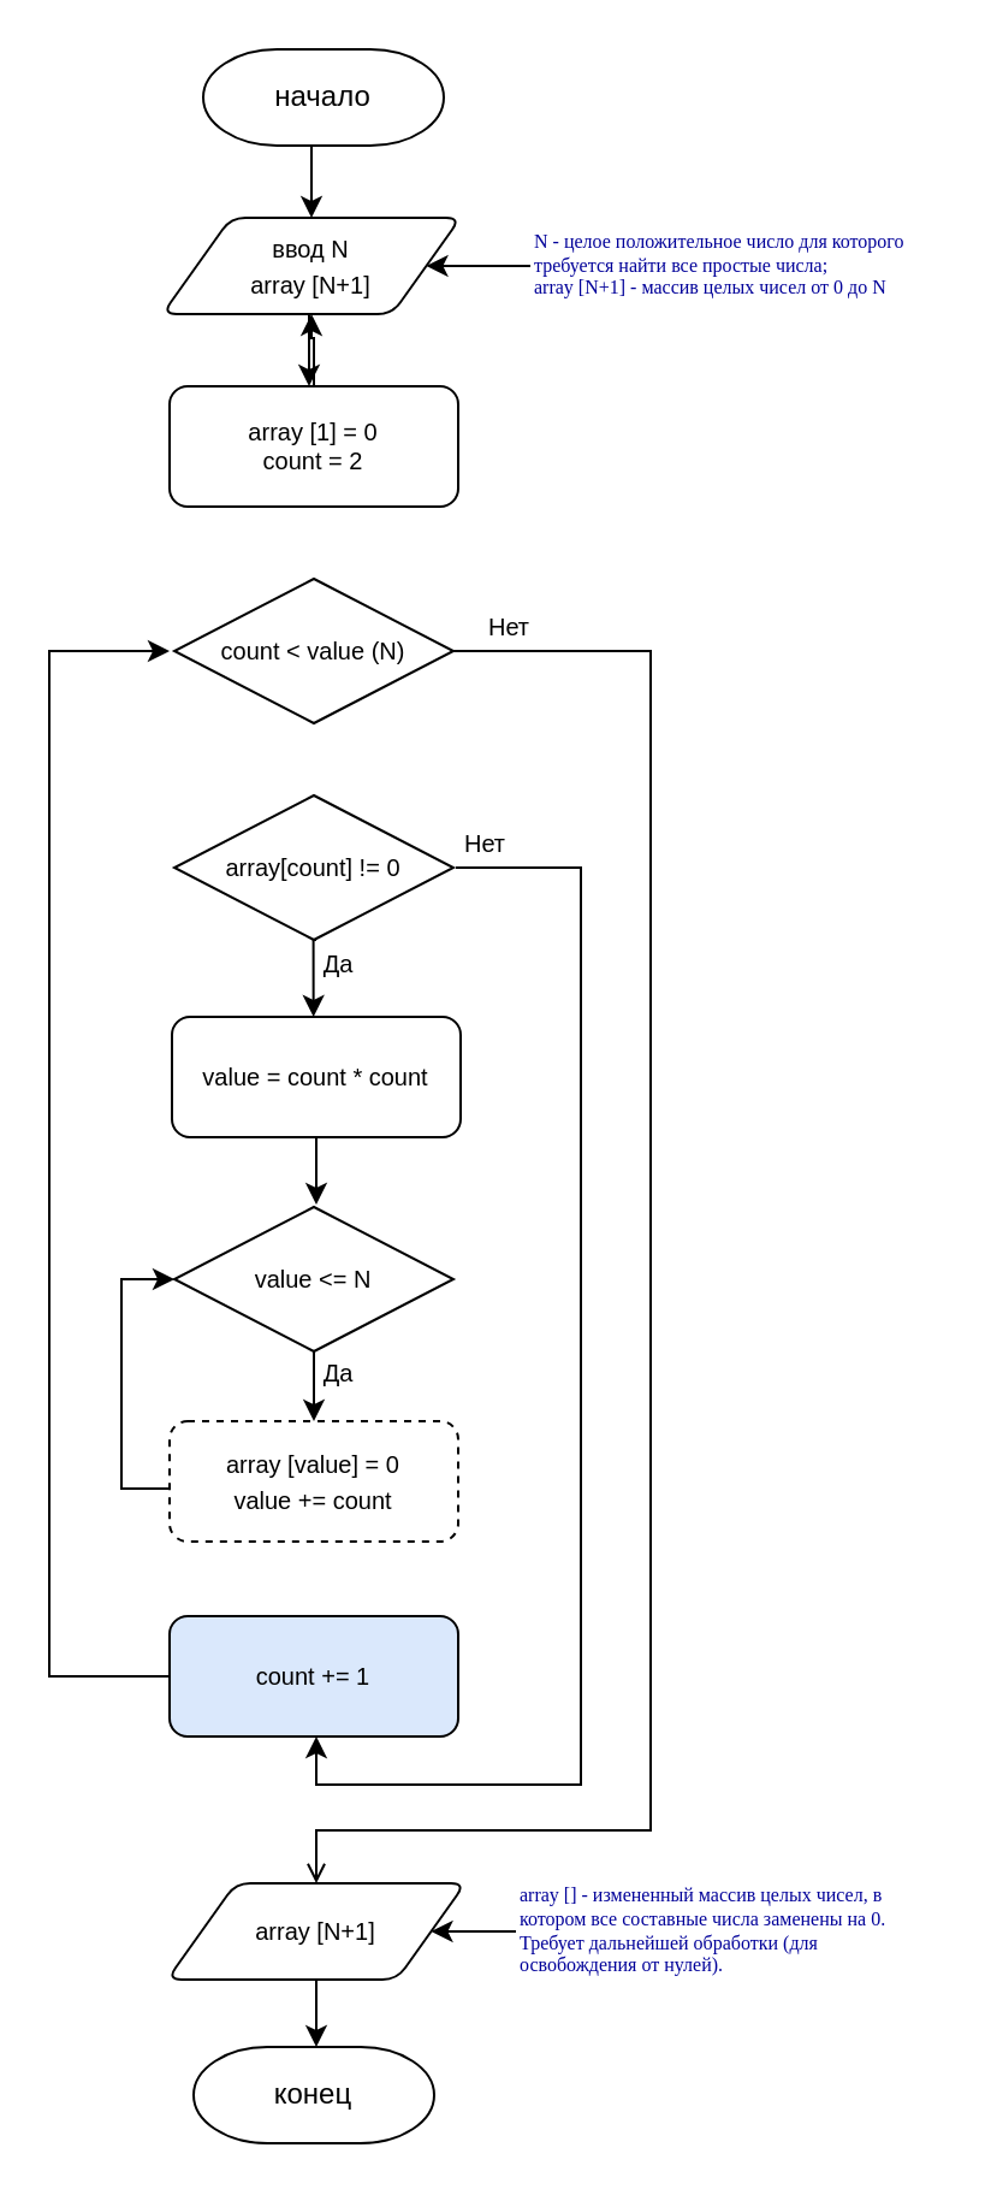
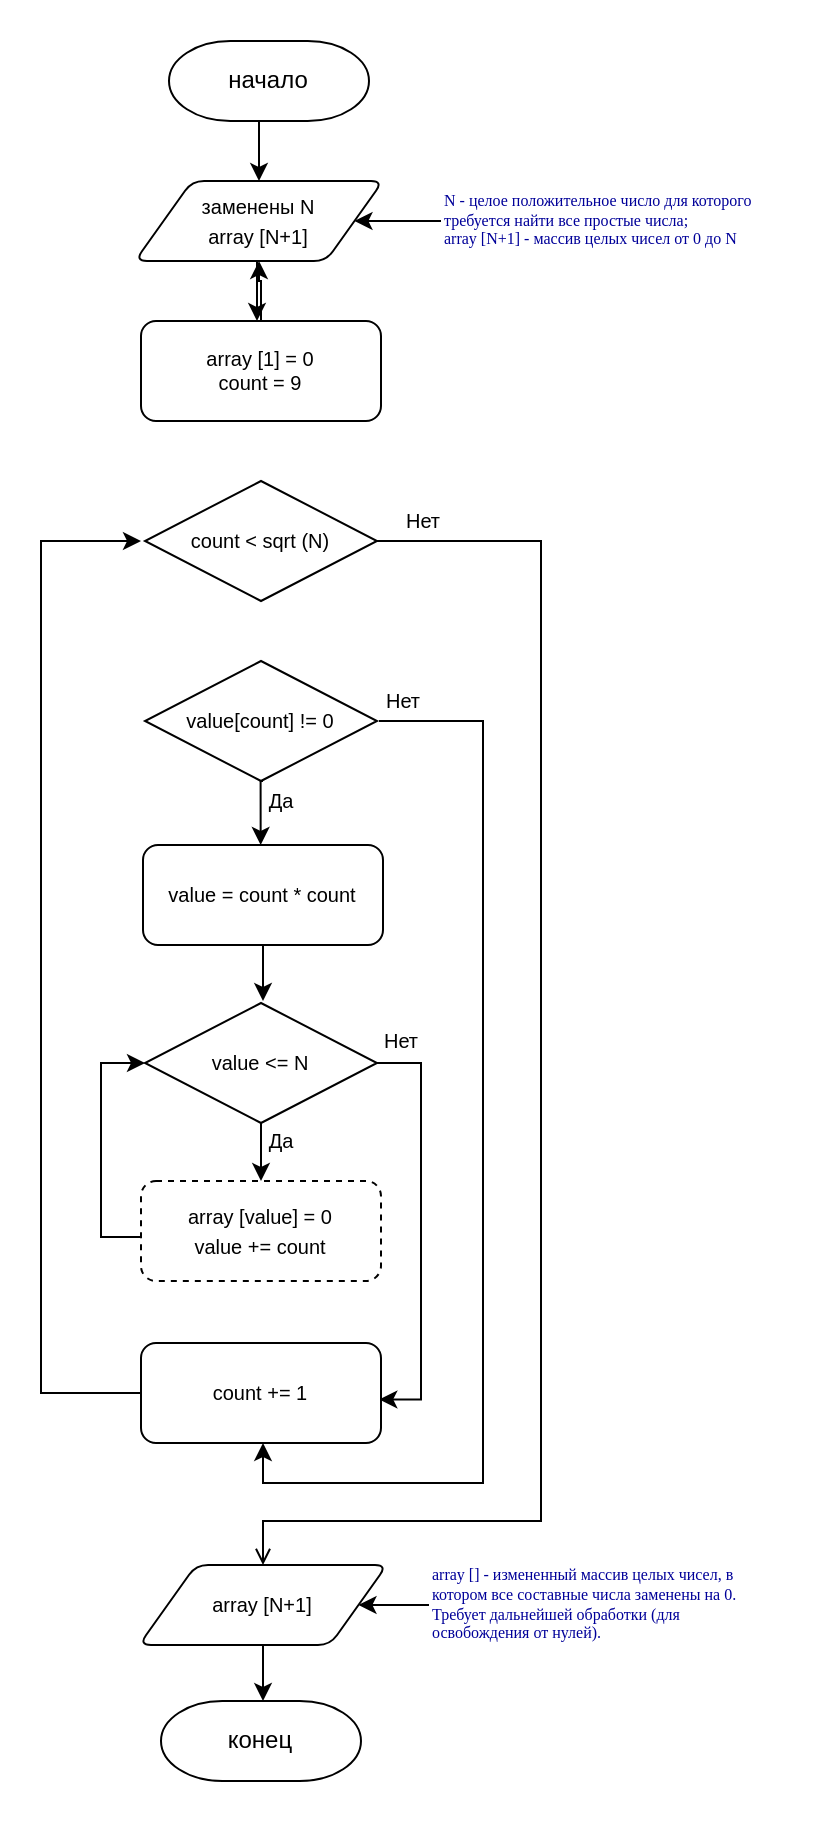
  <mxCell id="0" />
  <mxCell id="1" parent="0" />
  <mxCell id="2" style="edgeStyle=orthogonalEdgeStyle;rounded=0;orthogonalLoop=1;jettySize=auto;html=1;entryX=0.5;entryY=0;entryDx=0;entryDy=0;fontFamily=Helvetica;fontSize=10;" edge="1" parent="1"><mxGeometry relative="1" as="geometry"><mxPoint x="134" y="60" as="sourcePoint" /><mxPoint x="129" y="90" as="targetPoint" /></mxGeometry></mxCell>
  <mxCell id="3" value="начало" style="strokeWidth=1;html=1;shape=mxgraph.flowchart.terminator;whiteSpace=wrap;" vertex="1" parent="1"><mxGeometry x="84" y="20" width="100" height="40" as="geometry" /></mxCell>
  <mxCell id="4" style="edgeStyle=orthogonalEdgeStyle;rounded=0;orthogonalLoop=1;jettySize=auto;html=1;entryX=0.5;entryY=0;entryDx=0;entryDy=0;fontFamily=Helvetica;fontSize=10;" edge="1" parent="1"><mxGeometry relative="1" as="geometry"><mxPoint x="127" y="130" as="sourcePoint" /><mxPoint x="128" y="160" as="targetPoint" /></mxGeometry></mxCell>
- <mxCell id="5" value="&lt;div&gt;&lt;font style=&quot;font-size: 10px;&quot;&gt;ввод N&lt;/font&gt;&lt;/div&gt;&lt;div&gt;&lt;font style=&quot;font-size: 10px;&quot;&gt;array [N+1]&lt;br&gt;&lt;/font&gt;&lt;/div&gt;" style="shape=parallelogram;html=1;strokeWidth=1;perimeter=parallelogramPerimeter;whiteSpace=wrap;rounded=1;arcSize=12;size=0.23;" vertex="1" parent="1"><mxGeometry x="67" y="90" width="124" height="40" as="geometry" /></mxCell>
+ <mxCell id="5" value="&lt;div&gt;&lt;font style=&quot;font-size: 10px;&quot;&gt;заменены N&lt;/font&gt;&lt;/div&gt;&lt;div&gt;&lt;font style=&quot;font-size: 10px;&quot;&gt;array [N+1]&lt;br&gt;&lt;/font&gt;&lt;/div&gt;" style="shape=parallelogram;html=1;strokeWidth=1;perimeter=parallelogramPerimeter;whiteSpace=wrap;rounded=1;arcSize=12;size=0.23;" vertex="1" parent="1"><mxGeometry x="67" y="90" width="124" height="40" as="geometry" /></mxCell>
  <mxCell id="6" style="edgeStyle=orthogonalEdgeStyle;rounded=0;orthogonalLoop=1;jettySize=auto;html=1;fontFamily=Helvetica;fontSize=10;" edge="1" parent="1" source="7" target="5"><mxGeometry relative="1" as="geometry" /></mxCell>
- <mxCell id="7" value="&lt;div style=&quot;font-size: 10px;&quot;&gt;&lt;font style=&quot;font-size: 10px;&quot;&gt;array [1] = 0&lt;/font&gt;&lt;/div&gt;&lt;div style=&quot;font-size: 10px;&quot;&gt;&lt;font style=&quot;font-size: 10px;&quot;&gt;&lt;font style=&quot;font-size: 10px;&quot;&gt;count = 2&lt;/font&gt;&lt;br&gt;&lt;/font&gt;&lt;/div&gt;" style="rounded=1;whiteSpace=wrap;html=1;fontSize=12;glass=0;strokeWidth=1;shadow=0;" vertex="1" parent="1"><mxGeometry x="70" y="160" width="120" height="50" as="geometry" /></mxCell>
+ <mxCell id="7" value="&lt;div style=&quot;font-size: 10px;&quot;&gt;&lt;font style=&quot;font-size: 10px;&quot;&gt;array [1] = 0&lt;/font&gt;&lt;/div&gt;&lt;div style=&quot;font-size: 10px;&quot;&gt;&lt;font style=&quot;font-size: 10px;&quot;&gt;&lt;font style=&quot;font-size: 10px;&quot;&gt;count = 9&lt;/font&gt;&lt;br&gt;&lt;/font&gt;&lt;/div&gt;" style="rounded=1;whiteSpace=wrap;html=1;fontSize=12;glass=0;strokeWidth=1;shadow=0;" vertex="1" parent="1"><mxGeometry x="70" y="160" width="120" height="50" as="geometry" /></mxCell>
  <mxCell id="8" style="edgeStyle=orthogonalEdgeStyle;rounded=0;orthogonalLoop=1;jettySize=auto;html=1;entryX=1;entryY=0.5;entryDx=0;entryDy=0;fontSize=8;" edge="1" parent="1" source="9" target="5"><mxGeometry relative="1" as="geometry" /></mxCell>
  <mxCell id="9" value="&lt;div style=&quot;font-size: 8px;&quot; align=&quot;left&quot;&gt;&lt;font style=&quot;font-size: 8px;&quot; face=&quot;Times New Roman&quot; color=&quot;#000099&quot;&gt;N - целое положительное число для которого требуется найти все простые числа;&lt;/font&gt;&lt;/div&gt;&lt;div style=&quot;font-size: 8px;&quot; align=&quot;left&quot;&gt;&lt;font style=&quot;font-size: 8px;&quot; face=&quot;Times New Roman&quot; color=&quot;#000099&quot;&gt;array [N+1] - массив целых чисел от 0 до N&lt;br&gt;&lt;/font&gt;&lt;/div&gt;" style="text;html=1;strokeColor=none;fillColor=none;align=left;verticalAlign=middle;whiteSpace=wrap;rounded=0;" vertex="1" parent="1"><mxGeometry x="220" y="90" width="170" height="40" as="geometry" /></mxCell>
  <mxCell id="10" value="Нет" style="edgeStyle=orthogonalEdgeStyle;rounded=0;orthogonalLoop=1;jettySize=auto;html=1;entryX=0.5;entryY=0;entryDx=0;entryDy=0;fontFamily=Helvetica;fontSize=10;endArrow=open;" edge="1" parent="1" source="11" target="25"><mxGeometry x="-0.937" y="10" relative="1" as="geometry"><Array as="points"><mxPoint x="270" y="270" /><mxPoint x="270" y="760" /><mxPoint x="131" y="760" /></Array><mxPoint as="offset" /></mxGeometry></mxCell>
- <mxCell id="11" value="&lt;font style=&quot;font-size: 10px;&quot; face=&quot;Helvetica&quot;&gt;count &amp;lt; value (N)&lt;br&gt;&lt;/font&gt;" style="strokeWidth=1;html=1;shape=mxgraph.flowchart.decision;whiteSpace=wrap;fontFamily=Times New Roman;fontSize=8;" vertex="1" parent="1"><mxGeometry x="72" y="240" width="116" height="60" as="geometry" /></mxCell>
+ <mxCell id="11" value="&lt;font style=&quot;font-size: 10px;&quot; face=&quot;Helvetica&quot;&gt;count &amp;lt; sqrt (N)&lt;br&gt;&lt;/font&gt;" style="strokeWidth=1;html=1;shape=mxgraph.flowchart.decision;whiteSpace=wrap;fontFamily=Times New Roman;fontSize=8;" vertex="1" parent="1"><mxGeometry x="72" y="240" width="116" height="60" as="geometry" /></mxCell>
  <mxCell id="12" value="Да" style="edgeStyle=orthogonalEdgeStyle;rounded=0;orthogonalLoop=1;jettySize=auto;html=1;entryX=0.482;entryY=0.04;entryDx=0;entryDy=0;entryPerimeter=0;fontFamily=Helvetica;fontSize=10;" edge="1" parent="1"><mxGeometry x="-0.325" y="10" relative="1" as="geometry"><mxPoint x="131" y="390" as="sourcePoint" /><mxPoint x="129.84" y="422" as="targetPoint" /><mxPoint as="offset" /></mxGeometry></mxCell>
  <mxCell id="13" value="Нет" style="edgeStyle=orthogonalEdgeStyle;rounded=0;orthogonalLoop=1;jettySize=auto;html=1;entryX=0.5;entryY=1;entryDx=0;entryDy=0;fontFamily=Helvetica;fontSize=10;" edge="1" parent="1"><mxGeometry x="-0.957" y="10" relative="1" as="geometry"><mxPoint x="189" y="360" as="sourcePoint" /><mxPoint x="131" y="721" as="targetPoint" /><Array as="points"><mxPoint x="241" y="360" /><mxPoint x="241" y="741" /><mxPoint x="131" y="741" /></Array><mxPoint as="offset" /></mxGeometry></mxCell>
- <mxCell id="14" value="&lt;font style=&quot;font-size: 10px;&quot; face=&quot;Helvetica&quot;&gt;array[count] != 0&lt;br&gt;&lt;/font&gt;" style="strokeWidth=1;html=1;shape=mxgraph.flowchart.decision;whiteSpace=wrap;fontFamily=Times New Roman;fontSize=8;" vertex="1" parent="1"><mxGeometry x="72" y="330" width="116" height="60" as="geometry" /></mxCell>
+ <mxCell id="14" value="&lt;font style=&quot;font-size: 10px;&quot; face=&quot;Helvetica&quot;&gt;value[count] != 0&lt;br&gt;&lt;/font&gt;" style="strokeWidth=1;html=1;shape=mxgraph.flowchart.decision;whiteSpace=wrap;fontFamily=Times New Roman;fontSize=8;" vertex="1" parent="1"><mxGeometry x="72" y="330" width="116" height="60" as="geometry" /></mxCell>
  <mxCell id="15" style="edgeStyle=orthogonalEdgeStyle;rounded=0;orthogonalLoop=1;jettySize=auto;html=1;fontFamily=Helvetica;fontSize=10;" edge="1" parent="1" source="16"><mxGeometry relative="1" as="geometry"><mxPoint x="131" y="500" as="targetPoint" /></mxGeometry></mxCell>
  <mxCell id="16" value="&lt;font style=&quot;font-size: 10px;&quot;&gt;value = count * count&lt;/font&gt;" style="rounded=1;whiteSpace=wrap;html=1;fontSize=12;glass=0;strokeWidth=1;shadow=0;" vertex="1" parent="1"><mxGeometry x="71" y="422" width="120" height="50" as="geometry" /></mxCell>
  <mxCell id="17" value="Да" style="edgeStyle=orthogonalEdgeStyle;rounded=0;orthogonalLoop=1;jettySize=auto;html=1;entryX=0.5;entryY=0;entryDx=0;entryDy=0;fontFamily=Helvetica;fontSize=10;" edge="1" parent="1" source="19" target="21"><mxGeometry x="0.216" y="10" relative="1" as="geometry"><mxPoint as="offset" /></mxGeometry></mxCell>
+ <mxCell id="18" value="Нет" style="edgeStyle=orthogonalEdgeStyle;rounded=0;orthogonalLoop=1;jettySize=auto;html=1;entryX=0.993;entryY=0.564;entryDx=0;entryDy=0;entryPerimeter=0;fontFamily=Helvetica;fontSize=10;" edge="1" parent="1" source="19" target="23"><mxGeometry x="-0.886" y="11" relative="1" as="geometry"><Array as="points"><mxPoint x="210" y="531" /><mxPoint x="210" y="699" /></Array><mxPoint as="offset" /></mxGeometry></mxCell>
  <mxCell id="19" value="&lt;font style=&quot;font-size: 10px;&quot; face=&quot;Helvetica&quot;&gt;value &amp;lt;= N&lt;br&gt;&lt;/font&gt;" style="strokeWidth=1;html=1;shape=mxgraph.flowchart.decision;whiteSpace=wrap;fontFamily=Times New Roman;fontSize=8;" vertex="1" parent="1"><mxGeometry x="72" y="501" width="116" height="60" as="geometry" /></mxCell>
  <mxCell id="20" style="edgeStyle=orthogonalEdgeStyle;rounded=0;orthogonalLoop=1;jettySize=auto;html=1;entryX=0;entryY=0.5;entryDx=0;entryDy=0;entryPerimeter=0;fontFamily=Helvetica;fontSize=10;exitX=0;exitY=0.56;exitDx=0;exitDy=0;exitPerimeter=0;" edge="1" parent="1" source="21" target="19"><mxGeometry relative="1" as="geometry" /></mxCell>
  <mxCell id="21" value="&lt;div&gt;&lt;font style=&quot;font-size: 10px;&quot;&gt;array [value] = 0&lt;/font&gt;&lt;/div&gt;&lt;div&gt;&lt;font style=&quot;font-size: 10px;&quot;&gt;value += count&lt;br&gt;&lt;/font&gt;&lt;/div&gt;" style="rounded=1;whiteSpace=wrap;html=1;fontSize=12;glass=0;strokeWidth=1;shadow=0;dashed=1;" vertex="1" parent="1"><mxGeometry x="70" y="590" width="120" height="50" as="geometry" /></mxCell>
  <mxCell id="22" style="edgeStyle=orthogonalEdgeStyle;rounded=0;orthogonalLoop=1;jettySize=auto;html=1;fontFamily=Helvetica;fontSize=10;" edge="1" parent="1" source="23"><mxGeometry relative="1" as="geometry"><mxPoint x="70" y="270" as="targetPoint" /><Array as="points"><mxPoint x="20" y="696" /><mxPoint x="20" y="270" /></Array></mxGeometry></mxCell>
- <mxCell id="23" value="&lt;font style=&quot;font-size: 10px;&quot;&gt;count += 1&lt;/font&gt;" style="rounded=1;whiteSpace=wrap;html=1;fontSize=12;glass=0;strokeWidth=1;shadow=0;fillColor=#dae8fc;" vertex="1" parent="1"><mxGeometry x="70" y="671" width="120" height="50" as="geometry" /></mxCell>
+ <mxCell id="23" value="&lt;font style=&quot;font-size: 10px;&quot;&gt;count += 1&lt;/font&gt;" style="rounded=1;whiteSpace=wrap;html=1;fontSize=12;glass=0;strokeWidth=1;shadow=0;" vertex="1" parent="1"><mxGeometry x="70" y="671" width="120" height="50" as="geometry" /></mxCell>
  <mxCell id="24" style="edgeStyle=orthogonalEdgeStyle;rounded=0;orthogonalLoop=1;jettySize=auto;html=1;fontFamily=Helvetica;fontSize=10;fontColor=#000099;" edge="1" parent="1"><mxGeometry relative="1" as="geometry"><mxPoint x="140" y="822" as="sourcePoint" /><mxPoint x="131" y="850" as="targetPoint" /></mxGeometry></mxCell>
  <mxCell id="25" value="&lt;div&gt;&lt;font style=&quot;font-size: 10px;&quot;&gt;array [N+1]&lt;br&gt;&lt;/font&gt;&lt;/div&gt;" style="shape=parallelogram;html=1;strokeWidth=1;perimeter=parallelogramPerimeter;whiteSpace=wrap;rounded=1;arcSize=12;size=0.23;" vertex="1" parent="1"><mxGeometry x="69" y="782" width="124" height="40" as="geometry" /></mxCell>
  <mxCell id="26" style="edgeStyle=orthogonalEdgeStyle;rounded=0;orthogonalLoop=1;jettySize=auto;html=1;entryX=1;entryY=0.5;entryDx=0;entryDy=0;fontFamily=Helvetica;fontSize=10;" edge="1" parent="1" source="27" target="25"><mxGeometry relative="1" as="geometry" /></mxCell>
  <mxCell id="27" value="&lt;div style=&quot;font-size: 8px;&quot; align=&quot;left&quot;&gt;&lt;font style=&quot;font-size: 8px;&quot; face=&quot;Times New Roman&quot; color=&quot;#000099&quot;&gt;array [] - измененный массив целых чисел, в котором все составные числа заменены на 0.&lt;/font&gt;&lt;/div&gt;&lt;div style=&quot;font-size: 8px;&quot; align=&quot;left&quot;&gt;&lt;font style=&quot;font-size: 8px;&quot; face=&quot;Times New Roman&quot; color=&quot;#000099&quot;&gt;Требует дальнейшей обработки (для освобождения от нулей).&lt;br&gt;&lt;/font&gt;&lt;/div&gt;" style="text;html=1;strokeColor=none;fillColor=none;align=left;verticalAlign=middle;whiteSpace=wrap;rounded=0;" vertex="1" parent="1"><mxGeometry x="214" y="782" width="170" height="40" as="geometry" /></mxCell>
  <mxCell id="28" value="конец" style="strokeWidth=1;html=1;shape=mxgraph.flowchart.terminator;whiteSpace=wrap;" vertex="1" parent="1"><mxGeometry x="80" y="850" width="100" height="40" as="geometry" /></mxCell>
